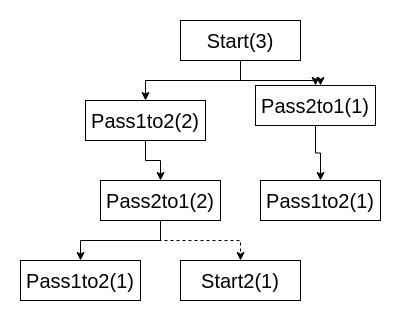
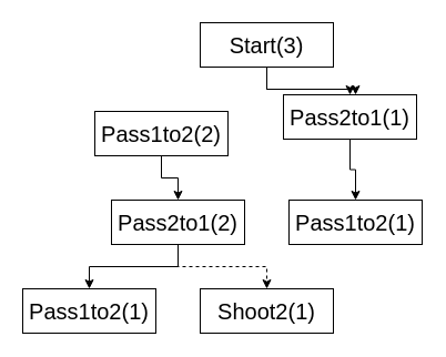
  <mxCell id="0" />
  <mxCell id="1" parent="0" />
  <mxCell id="2" value="" style="edgeStyle=orthogonalEdgeStyle;rounded=0;orthogonalLoop=1;jettySize=auto;html=1;fontSize=20;entryX=0.5;entryY=0;entryDx=0;entryDy=0;" parent="1" source="5" target="13" edge="1"><mxGeometry relative="1" as="geometry" /></mxCell>
  <mxCell id="3" value="" style="edgeStyle=orthogonalEdgeStyle;rounded=0;orthogonalLoop=1;jettySize=auto;html=1;" parent="1" source="5" target="13" edge="1"><mxGeometry relative="1" as="geometry"><Array as="points"><mxPoint x="240" y="80" /><mxPoint x="320" y="80" /></Array></mxGeometry></mxCell>
- <mxCell id="4" style="edgeStyle=orthogonalEdgeStyle;rounded=0;orthogonalLoop=1;jettySize=auto;html=1;exitX=0.5;exitY=1;exitDx=0;exitDy=0;entryX=0.5;entryY=0;entryDx=0;entryDy=0;" parent="1" source="5" target="10" edge="1"><mxGeometry relative="1" as="geometry"><mxPoint x="160" y="100" as="targetPoint" /></mxGeometry></mxCell>
  <mxCell id="5" value="&lt;font style=&quot;font-size: 20px;&quot;&gt;Start(3)&lt;/font&gt;" style="rounded=0;whiteSpace=wrap;html=1;" parent="1" vertex="1"><mxGeometry x="180" y="20" width="120" height="40" as="geometry" /></mxCell>
  <mxCell id="6" value="" style="edgeStyle=orthogonalEdgeStyle;rounded=0;orthogonalLoop=1;jettySize=auto;html=1;fontSize=20;" parent="1" source="8" target="11" edge="1"><mxGeometry relative="1" as="geometry" /></mxCell>
  <mxCell id="7" style="edgeStyle=orthogonalEdgeStyle;rounded=0;orthogonalLoop=1;jettySize=auto;html=1;exitX=0.5;exitY=1;exitDx=0;exitDy=0;entryX=0.5;entryY=0;entryDx=0;entryDy=0;dashed=1;" edge="1" parent="1" source="8" target="15"><mxGeometry relative="1" as="geometry" /></mxCell>
  <mxCell id="8" value="&lt;font style=&quot;font-size: 20px;&quot;&gt;Pass2to1(2)&lt;/font&gt;" style="rounded=0;whiteSpace=wrap;html=1;" parent="1" vertex="1"><mxGeometry x="100" y="180" width="120" height="40" as="geometry" /></mxCell>
  <mxCell id="9" value="" style="edgeStyle=orthogonalEdgeStyle;rounded=0;orthogonalLoop=1;jettySize=auto;html=1;fontSize=20;" parent="1" source="10" target="8" edge="1"><mxGeometry relative="1" as="geometry" /></mxCell>
  <mxCell id="10" value="&lt;font style=&quot;font-size: 20px;&quot;&gt;Pass1to2(2)&lt;/font&gt;" style="rounded=0;whiteSpace=wrap;html=1;" parent="1" vertex="1"><mxGeometry x="85" y="100" width="120" height="40" as="geometry" /></mxCell>
  <mxCell id="11" value="&lt;font style=&quot;font-size: 20px;&quot;&gt;Pass1to2(1)&lt;/font&gt;" style="rounded=0;whiteSpace=wrap;html=1;" parent="1" vertex="1"><mxGeometry x="20" y="260" width="120" height="40" as="geometry" /></mxCell>
  <mxCell id="12" value="" style="edgeStyle=orthogonalEdgeStyle;rounded=0;orthogonalLoop=1;jettySize=auto;html=1;fontSize=20;" parent="1" source="13" target="14" edge="1"><mxGeometry relative="1" as="geometry" /></mxCell>
  <mxCell id="13" value="&lt;font style=&quot;font-size: 20px;&quot;&gt;Pass2to1(1)&lt;/font&gt;" style="rounded=0;whiteSpace=wrap;html=1;" parent="1" vertex="1"><mxGeometry x="255" y="85" width="120" height="40" as="geometry" /></mxCell>
  <mxCell id="14" value="&lt;font style=&quot;font-size: 20px;&quot;&gt;Pass1to2(1)&lt;/font&gt;" style="rounded=0;whiteSpace=wrap;html=1;" parent="1" vertex="1"><mxGeometry x="260" y="180" width="120" height="40" as="geometry" /></mxCell>
- <mxCell id="15" value="&lt;font style=&quot;font-size: 20px;&quot;&gt;Start2(1)&lt;/font&gt;" style="rounded=0;whiteSpace=wrap;html=1;" vertex="1" parent="1"><mxGeometry x="180" y="260" width="120" height="40" as="geometry" /></mxCell>
+ <mxCell id="15" value="&lt;font style=&quot;font-size: 20px;&quot;&gt;Shoot2(1)&lt;/font&gt;" style="rounded=0;whiteSpace=wrap;html=1;" vertex="1" parent="1"><mxGeometry x="180" y="260" width="120" height="40" as="geometry" /></mxCell>
